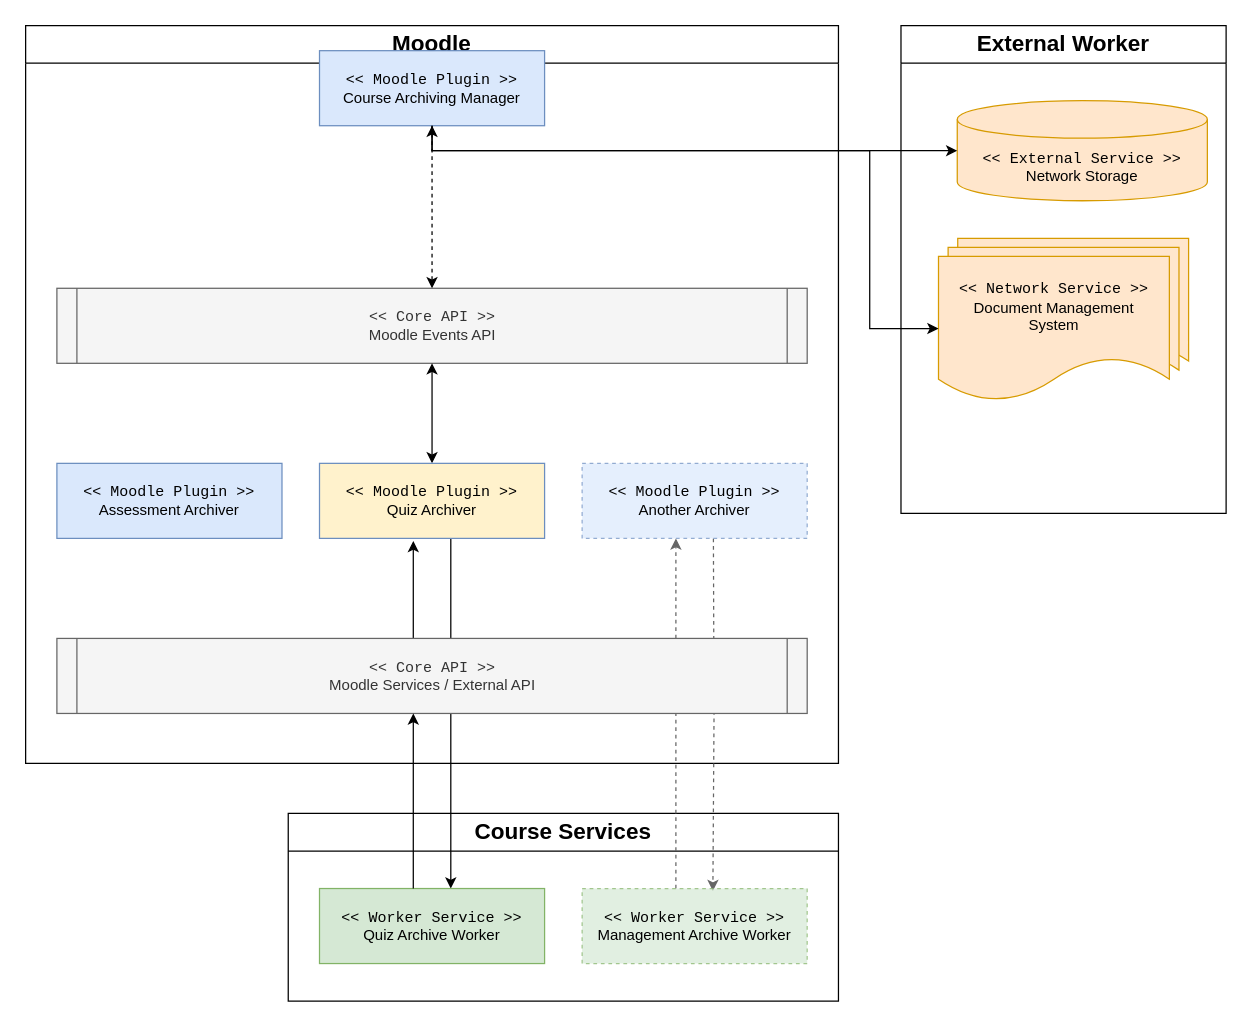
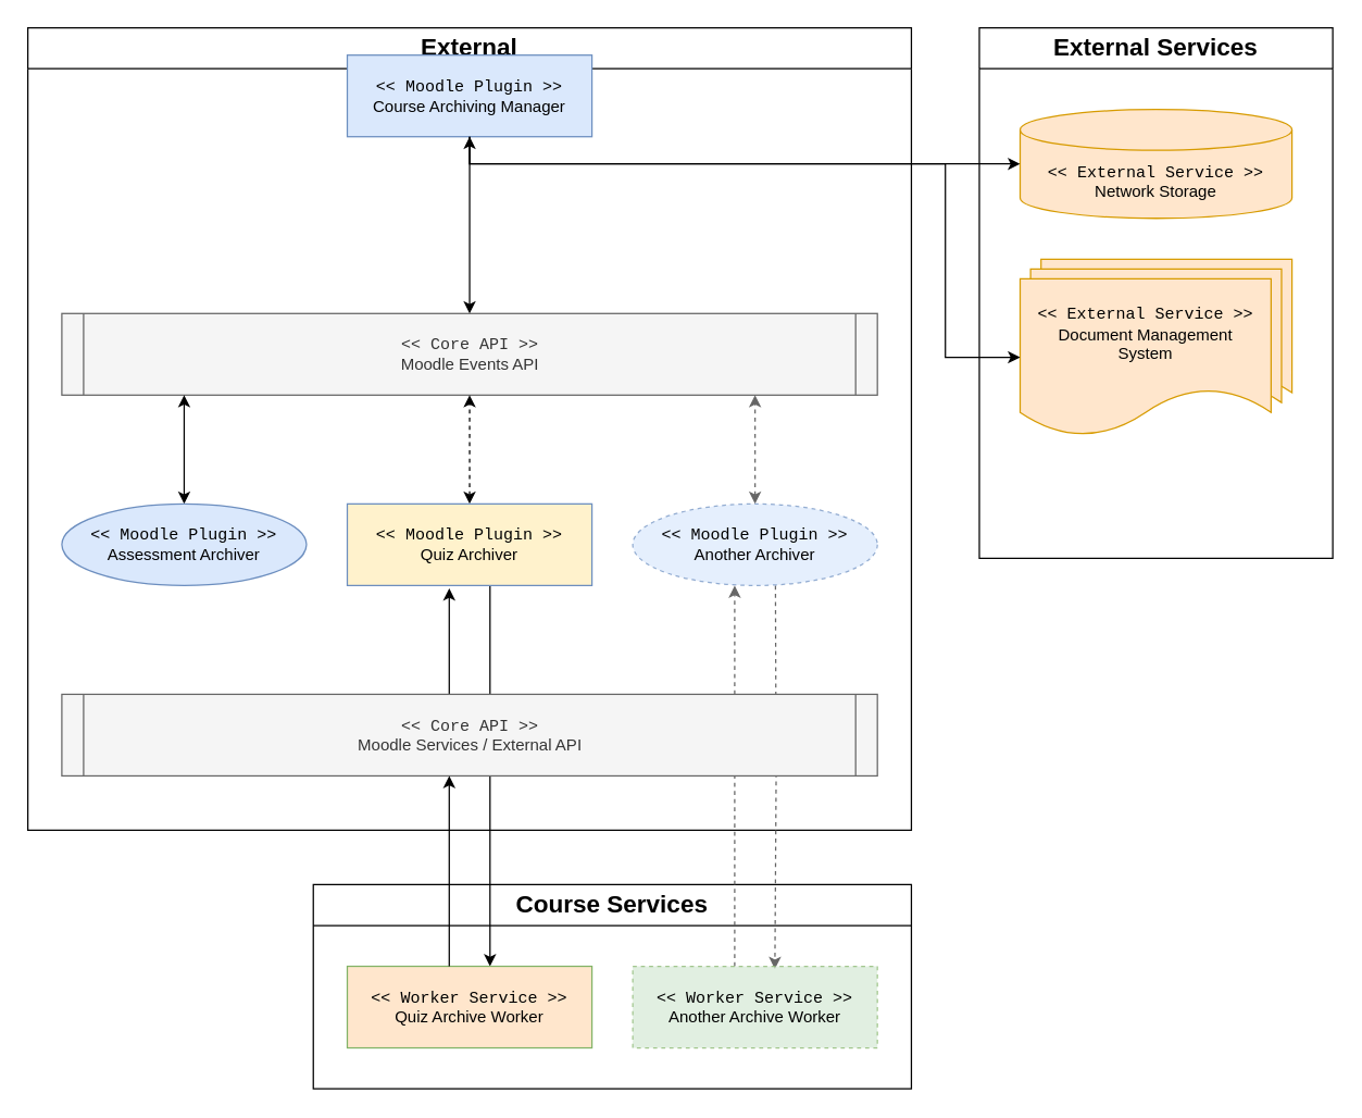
  <mxCell id="0" />
  <mxCell id="1" parent="0" />
  <mxCell id="2" value="&lt;font style=&quot;font-size: 18px;&quot;&gt;Course Services&lt;/font&gt;" style="swimlane;whiteSpace=wrap;html=1;startSize=30;collapsible=0;" parent="1" vertex="1"><mxGeometry x="230" y="650" width="440" height="150" as="geometry" /></mxCell>
  <mxCell id="3" style="edgeStyle=orthogonalEdgeStyle;rounded=0;orthogonalLoop=1;jettySize=auto;html=1;fillColor=#f5f5f5;strokeColor=#666666;dashed=1;" parent="2" edge="1"><mxGeometry relative="1" as="geometry"><mxPoint x="310" y="60" as="sourcePoint" /><mxPoint x="310" y="-100" as="targetPoint" /><Array as="points"><mxPoint x="310" y="-50" /><mxPoint x="310" y="-50" /></Array></mxGeometry></mxCell>
  <mxCell id="4" style="edgeStyle=orthogonalEdgeStyle;rounded=0;orthogonalLoop=1;jettySize=auto;html=1;" parent="1" edge="1"><mxGeometry relative="1" as="geometry"><mxPoint x="360" y="430" as="sourcePoint" /><mxPoint x="360" y="710" as="targetPoint" /></mxGeometry></mxCell>
- <mxCell id="5" value="&lt;font style=&quot;font-size: 18px;&quot;&gt;Moodle&lt;/font&gt;" style="swimlane;whiteSpace=wrap;html=1;startSize=30;swimlaneLine=1;collapsible=0;" parent="1" vertex="1"><mxGeometry x="20" y="20" width="650" height="590" as="geometry" /></mxCell>
+ <mxCell id="5" value="&lt;font style=&quot;font-size: 18px;&quot;&gt;External&lt;/font&gt;" style="swimlane;whiteSpace=wrap;html=1;startSize=30;swimlaneLine=1;collapsible=0;" parent="1" vertex="1"><mxGeometry x="20" y="20" width="650" height="590" as="geometry" /></mxCell>
  <mxCell id="6" value="&lt;font face=&quot;Courier New&quot;&gt;&amp;lt;&amp;lt; Core API &amp;gt;&amp;gt;&lt;/font&gt;&lt;br&gt;&lt;div&gt;Moodle Events API&lt;/div&gt;" style="shape=process;whiteSpace=wrap;html=1;backgroundOutline=1;size=0.026;fillColor=#f5f5f5;fontColor=#333333;strokeColor=#666666;" parent="5" vertex="1"><mxGeometry x="25" y="210" width="600" height="60" as="geometry" /></mxCell>
- <mxCell id="7" style="edgeStyle=orthogonalEdgeStyle;rounded=0;orthogonalLoop=1;jettySize=auto;html=1;startArrow=classic;startFill=1;dashed=1;" parent="5" source="8" target="6" edge="1"><mxGeometry relative="1" as="geometry" /></mxCell>
+ <mxCell id="7" style="edgeStyle=orthogonalEdgeStyle;rounded=0;orthogonalLoop=1;jettySize=auto;html=1;startArrow=classic;startFill=1;" parent="5" source="8" target="6" edge="1"><mxGeometry relative="1" as="geometry" /></mxCell>
  <mxCell id="8" value="&lt;font face=&quot;Courier New&quot; style=&quot;font-size: 12px;&quot;&gt;&amp;lt;&amp;lt; Moodle Plugin &amp;gt;&amp;gt;&lt;/font&gt;&lt;div style=&quot;&quot;&gt;&lt;span style=&quot;background-color: initial;&quot;&gt;Course Archiving Manager&lt;/span&gt;&lt;br&gt;&lt;/div&gt;" style="rounded=0;whiteSpace=wrap;html=1;fillColor=#dae8fc;strokeColor=#6c8ebf;spacing=2;" parent="5" vertex="1"><mxGeometry x="235" y="20" width="180" height="60" as="geometry" /></mxCell>
- <mxCell id="10" value="&lt;font face=&quot;Courier New&quot; style=&quot;font-size: 12px;&quot;&gt;&amp;lt;&amp;lt; Moodle Plugin &amp;gt;&amp;gt;&lt;/font&gt;&lt;div style=&quot;&quot;&gt;Assessment Archiver&lt;/div&gt;" style="rounded=0;whiteSpace=wrap;html=1;fillColor=#dae8fc;strokeColor=#6c8ebf;spacing=2;" parent="5" vertex="1"><mxGeometry x="25" y="350" width="180" height="60" as="geometry" /></mxCell>
- <mxCell id="11" value="" style="edgeStyle=orthogonalEdgeStyle;rounded=0;orthogonalLoop=1;jettySize=auto;html=1;startArrow=classic;startFill=1;" parent="5" source="12" target="6" edge="1"><mxGeometry relative="1" as="geometry" /></mxCell>
+ <mxCell id="9" value="" style="edgeStyle=orthogonalEdgeStyle;rounded=0;orthogonalLoop=1;jettySize=auto;html=1;startArrow=classic;startFill=1;" parent="5" source="10" target="6" edge="1"><mxGeometry relative="1" as="geometry"><Array as="points"><mxPoint x="115" y="330" /><mxPoint x="115" y="330" /></Array></mxGeometry></mxCell>
+ <mxCell id="10" value="&lt;font face=&quot;Courier New&quot; style=&quot;font-size: 12px;&quot;&gt;&amp;lt;&amp;lt; Moodle Plugin &amp;gt;&amp;gt;&lt;/font&gt;&lt;div style=&quot;&quot;&gt;Assessment Archiver&lt;/div&gt;" style="ellipse;whiteSpace=wrap;html=1;fillColor=#dae8fc;strokeColor=#6c8ebf;spacing=2;" parent="5" vertex="1"><mxGeometry x="25" y="350" width="180" height="60" as="geometry" /></mxCell>
+ <mxCell id="11" value="" style="edgeStyle=orthogonalEdgeStyle;rounded=0;orthogonalLoop=1;jettySize=auto;html=1;startArrow=classic;startFill=1;dashed=1;" parent="5" source="12" target="6" edge="1"><mxGeometry relative="1" as="geometry" /></mxCell>
  <mxCell id="12" value="&lt;font face=&quot;Courier New&quot; style=&quot;font-size: 12px;&quot;&gt;&amp;lt;&amp;lt; Moodle Plugin &amp;gt;&amp;gt;&lt;/font&gt;&lt;div style=&quot;&quot;&gt;Quiz Archiver&lt;/div&gt;" style="rounded=0;whiteSpace=wrap;html=1;fillColor=#fff2cc;strokeColor=#6c8ebf;spacing=2;" parent="5" vertex="1"><mxGeometry x="235" y="350" width="180" height="60" as="geometry" /></mxCell>
+ <mxCell id="13" value="" style="edgeStyle=orthogonalEdgeStyle;rounded=0;orthogonalLoop=1;jettySize=auto;html=1;dashed=1;startArrow=classic;startFill=1;fillColor=#f5f5f5;strokeColor=#666666;" parent="5" source="15" target="6" edge="1"><mxGeometry relative="1" as="geometry"><Array as="points"><mxPoint x="535" y="340" /><mxPoint x="535" y="340" /></Array></mxGeometry></mxCell>
  <mxCell id="14" style="edgeStyle=orthogonalEdgeStyle;rounded=0;orthogonalLoop=1;jettySize=auto;html=1;dashed=1;fillColor=#f5f5f5;strokeColor=#666666;entryX=0.581;entryY=0.033;entryDx=0;entryDy=0;entryPerimeter=0;" parent="5" target="18" edge="1"><mxGeometry relative="1" as="geometry"><mxPoint x="550" y="410" as="sourcePoint" /><mxPoint x="550" y="770" as="targetPoint" /></mxGeometry></mxCell>
- <mxCell id="15" value="&lt;font face=&quot;Courier New&quot; style=&quot;font-size: 12px;&quot;&gt;&amp;lt;&amp;lt; Moodle Plugin &amp;gt;&amp;gt;&lt;/font&gt;&lt;div style=&quot;&quot;&gt;Another Archiver&lt;/div&gt;" style="rounded=0;whiteSpace=wrap;html=1;fillColor=#dae8fc;strokeColor=#6c8ebf;spacing=2;dashed=1;opacity=70;" parent="5" vertex="1"><mxGeometry x="445" y="350" width="180" height="60" as="geometry" /></mxCell>
+ <mxCell id="15" value="&lt;font face=&quot;Courier New&quot; style=&quot;font-size: 12px;&quot;&gt;&amp;lt;&amp;lt; Moodle Plugin &amp;gt;&amp;gt;&lt;/font&gt;&lt;div style=&quot;&quot;&gt;Another Archiver&lt;/div&gt;" style="ellipse;whiteSpace=wrap;html=1;fillColor=#dae8fc;strokeColor=#6c8ebf;spacing=2;dashed=1;opacity=70;" parent="5" vertex="1"><mxGeometry x="445" y="350" width="180" height="60" as="geometry" /></mxCell>
  <mxCell id="16" style="edgeStyle=orthogonalEdgeStyle;rounded=0;orthogonalLoop=1;jettySize=auto;html=1;" parent="5" edge="1"><mxGeometry relative="1" as="geometry"><mxPoint x="309.999" y="492" as="sourcePoint" /><mxPoint x="309.999" y="412" as="targetPoint" /><Array as="points"><mxPoint x="309.97" y="462" /><mxPoint x="309.97" y="462" /></Array></mxGeometry></mxCell>
  <mxCell id="17" style="edgeStyle=orthogonalEdgeStyle;rounded=0;orthogonalLoop=1;jettySize=auto;html=1;fillColor=#f5f5f5;strokeColor=#666666;dashed=1;" parent="5" edge="1"><mxGeometry relative="1" as="geometry"><mxPoint x="520" y="490" as="sourcePoint" /><mxPoint x="520" y="410" as="targetPoint" /><Array as="points"><mxPoint x="520" y="460" /><mxPoint x="520" y="460" /></Array></mxGeometry></mxCell>
- <mxCell id="18" value="&lt;font face=&quot;Courier New&quot; style=&quot;font-size: 12px;&quot;&gt;&amp;lt;&amp;lt; Worker Service &amp;gt;&amp;gt;&lt;/font&gt;&lt;div style=&quot;&quot;&gt;Management Archive Worker&lt;/div&gt;" style="rounded=0;whiteSpace=wrap;html=1;fillColor=#d5e8d4;strokeColor=#82b366;spacing=2;opacity=70;dashed=1;" parent="5" vertex="1"><mxGeometry x="445" y="690" width="180" height="60" as="geometry" /></mxCell>
- <mxCell id="19" value="&lt;font face=&quot;Courier New&quot; style=&quot;font-size: 12px;&quot;&gt;&amp;lt;&amp;lt; Worker Service &amp;gt;&amp;gt;&lt;/font&gt;&lt;div style=&quot;&quot;&gt;Quiz Archive Worker&lt;/div&gt;" style="rounded=0;whiteSpace=wrap;html=1;fillColor=#d5e8d4;strokeColor=#82b366;spacing=2;" parent="5" vertex="1"><mxGeometry x="235" y="690" width="180" height="60" as="geometry" /></mxCell>
+ <mxCell id="18" value="&lt;font face=&quot;Courier New&quot; style=&quot;font-size: 12px;&quot;&gt;&amp;lt;&amp;lt; Worker Service &amp;gt;&amp;gt;&lt;/font&gt;&lt;div style=&quot;&quot;&gt;Another Archive Worker&lt;/div&gt;" style="rounded=0;whiteSpace=wrap;html=1;fillColor=#d5e8d4;strokeColor=#82b366;spacing=2;opacity=70;dashed=1;" parent="5" vertex="1"><mxGeometry x="445" y="690" width="180" height="60" as="geometry" /></mxCell>
+ <mxCell id="19" value="&lt;font face=&quot;Courier New&quot; style=&quot;font-size: 12px;&quot;&gt;&amp;lt;&amp;lt; Worker Service &amp;gt;&amp;gt;&lt;/font&gt;&lt;div style=&quot;&quot;&gt;Quiz Archive Worker&lt;/div&gt;" style="rounded=0;whiteSpace=wrap;html=1;fillColor=#ffe6cc;strokeColor=#82b366;spacing=2;" parent="5" vertex="1"><mxGeometry x="235" y="690" width="180" height="60" as="geometry" /></mxCell>
  <mxCell id="20" value="&lt;font face=&quot;Courier New&quot;&gt;&amp;lt;&amp;lt; Core API &amp;gt;&amp;gt;&lt;/font&gt;&lt;br&gt;&lt;div&gt;Moodle Services / External API&lt;/div&gt;" style="shape=process;whiteSpace=wrap;html=1;backgroundOutline=1;size=0.026;fillColor=#f5f5f5;fontColor=#333333;strokeColor=#666666;" parent="5" vertex="1"><mxGeometry x="25" y="490" width="600" height="60" as="geometry" /></mxCell>
- <mxCell id="21" value="&lt;font style=&quot;font-size: 18px;&quot;&gt;External Worker&lt;/font&gt;" style="swimlane;whiteSpace=wrap;html=1;startSize=30;collapsible=0;" parent="1" vertex="1"><mxGeometry x="720" y="20" width="260" height="390" as="geometry" /></mxCell>
- <mxCell id="22" value="&lt;font face=&quot;Courier New&quot;&gt;&amp;lt;&amp;lt; External Service &amp;gt;&amp;gt;&lt;/font&gt;&lt;div&gt;Network Storage&lt;/div&gt;" style="shape=cylinder3;whiteSpace=wrap;html=1;boundedLbl=1;backgroundOutline=1;size=15;fillColor=#ffe6cc;strokeColor=#d79b00;" parent="21" vertex="1"><mxGeometry x="45" y="60" width="200" height="80" as="geometry" /></mxCell>
+ <mxCell id="21" value="&lt;font style=&quot;font-size: 18px;&quot;&gt;External Services&lt;/font&gt;" style="swimlane;whiteSpace=wrap;html=1;startSize=30;collapsible=0;" parent="1" vertex="1"><mxGeometry x="720" y="20" width="260" height="390" as="geometry" /></mxCell>
+ <mxCell id="22" value="&lt;font face=&quot;Courier New&quot;&gt;&amp;lt;&amp;lt; External Service &amp;gt;&amp;gt;&lt;/font&gt;&lt;div&gt;Network Storage&lt;/div&gt;" style="shape=cylinder3;whiteSpace=wrap;html=1;boundedLbl=1;backgroundOutline=1;size=15;fillColor=#ffe6cc;strokeColor=#d79b00;" parent="21" vertex="1"><mxGeometry x="30" y="60" width="200" height="80" as="geometry" /></mxCell>
  <mxCell id="23" value="" style="group" parent="21" vertex="1" connectable="0"><mxGeometry x="30" y="170" width="200" height="130" as="geometry" /></mxCell>
  <mxCell id="24" value="" style="shape=document;whiteSpace=wrap;html=1;boundedLbl=1;fillColor=#ffe6cc;strokeColor=#d79b00;" parent="23" vertex="1"><mxGeometry x="15.385" width="184.615" height="115.556" as="geometry" /></mxCell>
  <mxCell id="25" value="" style="shape=document;whiteSpace=wrap;html=1;boundedLbl=1;fillColor=#ffe6cc;strokeColor=#d79b00;" parent="23" vertex="1"><mxGeometry x="7.692" y="7.222" width="184.615" height="115.556" as="geometry" /></mxCell>
- <mxCell id="26" value="&lt;font face=&quot;Courier New&quot;&gt;&amp;lt;&amp;lt; Network Service &amp;gt;&amp;gt;&lt;/font&gt;&lt;div&gt;Document Management&lt;br&gt;System&lt;/div&gt;" style="shape=document;whiteSpace=wrap;html=1;boundedLbl=1;fillColor=#ffe6cc;strokeColor=#d79b00;" parent="23" vertex="1"><mxGeometry y="14.444" width="184.615" height="115.556" as="geometry" /></mxCell>
+ <mxCell id="26" value="&lt;font face=&quot;Courier New&quot;&gt;&amp;lt;&amp;lt; External Service &amp;gt;&amp;gt;&lt;/font&gt;&lt;div&gt;Document Management&lt;br&gt;System&lt;/div&gt;" style="shape=document;whiteSpace=wrap;html=1;boundedLbl=1;fillColor=#ffe6cc;strokeColor=#d79b00;" parent="23" vertex="1"><mxGeometry y="14.444" width="184.615" height="115.556" as="geometry" /></mxCell>
  <mxCell id="27" style="edgeStyle=orthogonalEdgeStyle;rounded=0;orthogonalLoop=1;jettySize=auto;html=1;" parent="1" source="8" target="22" edge="1"><mxGeometry relative="1" as="geometry"><Array as="points"><mxPoint x="720" y="120" /><mxPoint x="720" y="120" /></Array></mxGeometry></mxCell>
  <mxCell id="28" style="edgeStyle=orthogonalEdgeStyle;rounded=0;orthogonalLoop=1;jettySize=auto;html=1;entryX=0;entryY=0.5;entryDx=0;entryDy=0;" parent="1" source="8" target="26" edge="1"><mxGeometry relative="1" as="geometry"><Array as="points"><mxPoint x="695" y="120" /><mxPoint x="695" y="262" /></Array></mxGeometry></mxCell>
  <mxCell id="29" style="edgeStyle=orthogonalEdgeStyle;rounded=0;orthogonalLoop=1;jettySize=auto;html=1;" parent="1" edge="1"><mxGeometry relative="1" as="geometry"><mxPoint x="330" y="710" as="sourcePoint" /><mxPoint x="330" y="570" as="targetPoint" /></mxGeometry></mxCell>
